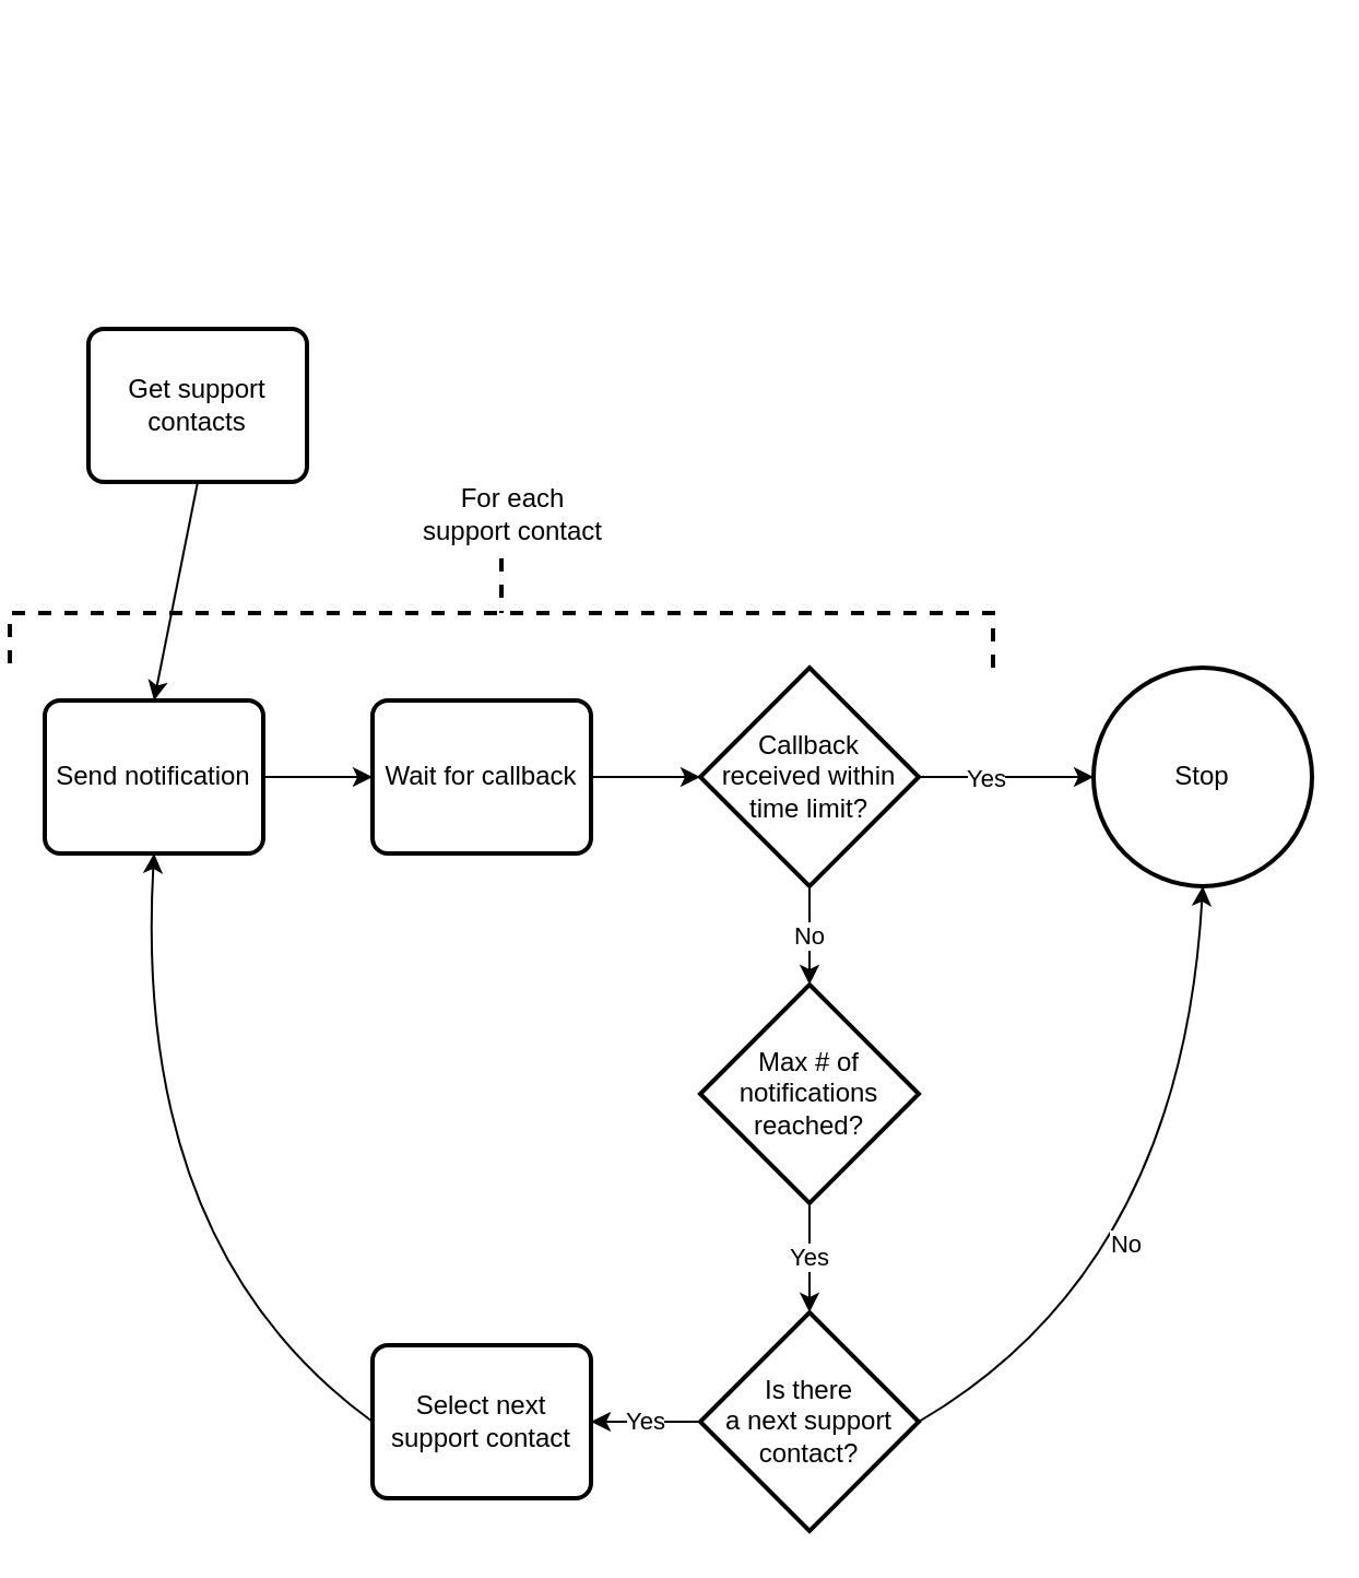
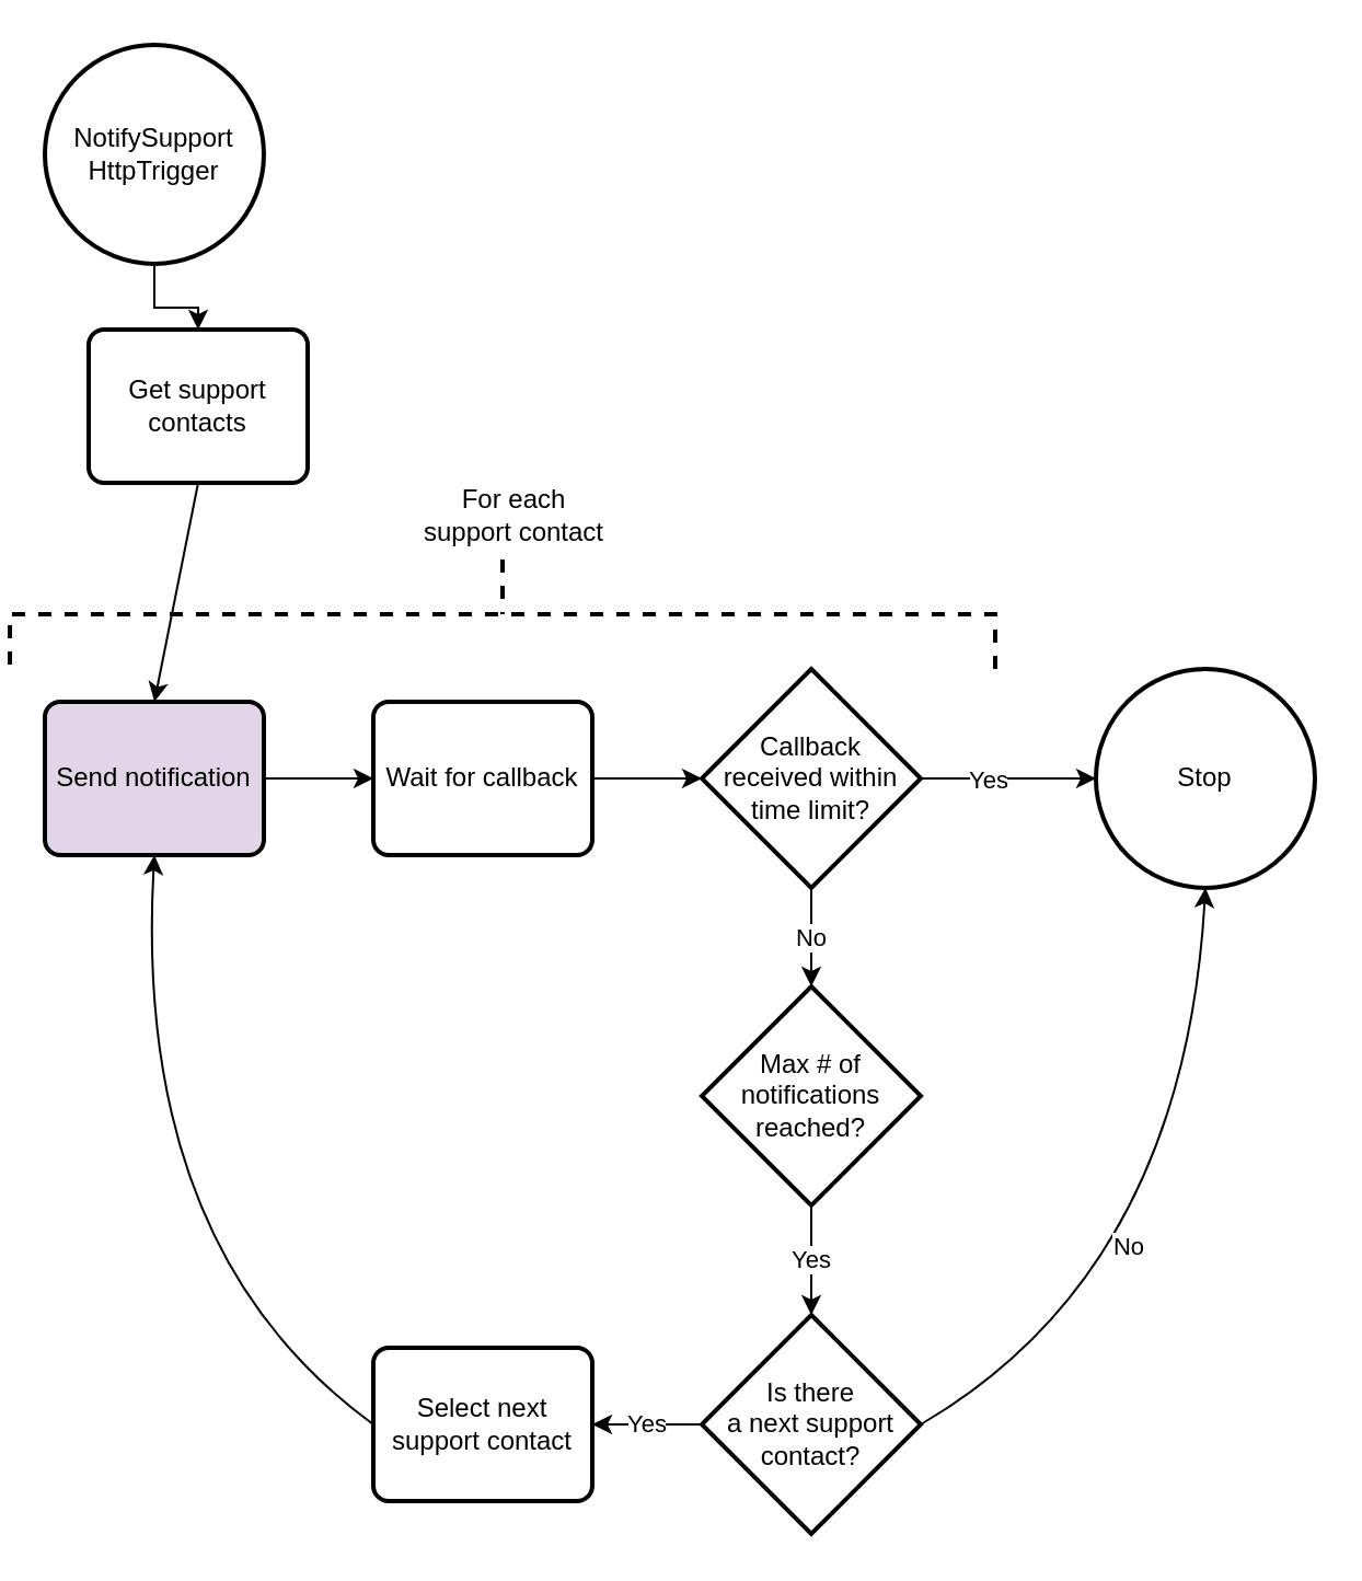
  <mxCell id="0" />
  <mxCell id="1" parent="0" />
+ <mxCell id="2" value="" style="edgeStyle=orthogonalEdgeStyle;rounded=0;orthogonalLoop=1;jettySize=auto;html=1;" edge="1" parent="1" source="3" target="8"><mxGeometry relative="1" as="geometry" /></mxCell>
+ <mxCell id="3" value="NotifySupport&lt;br&gt;HttpTrigger" style="strokeWidth=2;html=1;shape=mxgraph.flowchart.start_2;whiteSpace=wrap;" vertex="1" parent="1"><mxGeometry x="20" y="20" width="100" height="100" as="geometry" /></mxCell>
  <mxCell id="4" value="" style="edgeStyle=orthogonalEdgeStyle;rounded=0;orthogonalLoop=1;jettySize=auto;html=1;entryX=0;entryY=0.5;entryDx=0;entryDy=0;entryPerimeter=0;" edge="1" parent="1" source="7" target="16"><mxGeometry relative="1" as="geometry"><mxPoint x="510" y="355" as="targetPoint" /></mxGeometry></mxCell>
  <mxCell id="5" value="Yes" style="edgeLabel;html=1;align=center;verticalAlign=middle;resizable=0;points=[];" vertex="1" connectable="0" parent="4"><mxGeometry x="-0.24" relative="1" as="geometry"><mxPoint as="offset" /></mxGeometry></mxCell>
  <mxCell id="6" value="No" style="edgeStyle=orthogonalEdgeStyle;curved=1;jumpStyle=none;orthogonalLoop=1;jettySize=auto;html=1;" edge="1" parent="1" source="7" target="18"><mxGeometry relative="1" as="geometry" /></mxCell>
  <mxCell id="7" value="Callback &lt;br&gt;received within time limit?" style="strokeWidth=2;html=1;shape=mxgraph.flowchart.decision;whiteSpace=wrap;" vertex="1" parent="1"><mxGeometry x="320" y="305" width="100" height="100" as="geometry" /></mxCell>
  <mxCell id="8" value="Get support contacts" style="rounded=1;whiteSpace=wrap;html=1;absoluteArcSize=1;arcSize=14;strokeWidth=2;" vertex="1" parent="1"><mxGeometry x="40" y="150" width="100" height="70" as="geometry" /></mxCell>
  <mxCell id="9" value="" style="edgeStyle=orthogonalEdgeStyle;rounded=0;orthogonalLoop=1;jettySize=auto;html=1;" edge="1" parent="1" source="10" target="14"><mxGeometry relative="1" as="geometry" /></mxCell>
- <mxCell id="10" value="Send notification" style="rounded=1;whiteSpace=wrap;html=1;absoluteArcSize=1;arcSize=14;strokeWidth=2;" vertex="1" parent="1"><mxGeometry x="20" y="320" width="100" height="70" as="geometry" /></mxCell>
+ <mxCell id="10" value="Send notification" style="rounded=1;whiteSpace=wrap;html=1;absoluteArcSize=1;arcSize=14;strokeWidth=2;fillColor=#e1d5e7;" vertex="1" parent="1"><mxGeometry x="20" y="320" width="100" height="70" as="geometry" /></mxCell>
  <mxCell id="11" value="" style="strokeWidth=2;html=1;shape=mxgraph.flowchart.annotation_2;align=left;labelPosition=right;pointerEvents=1;rotation=90;dashed=1;" vertex="1" parent="1"><mxGeometry x="204" y="55" width="50" height="450" as="geometry" /></mxCell>
  <mxCell id="12" value="For each &lt;br&gt;support contact" style="text;html=1;align=center;verticalAlign=middle;resizable=0;points=[];autosize=1;" vertex="1" parent="1"><mxGeometry x="184" y="220" width="100" height="30" as="geometry" /></mxCell>
  <mxCell id="13" value="" style="edgeStyle=orthogonalEdgeStyle;rounded=0;orthogonalLoop=1;jettySize=auto;html=1;" edge="1" parent="1" source="14" target="7"><mxGeometry relative="1" as="geometry" /></mxCell>
  <mxCell id="14" value="Wait for callback" style="rounded=1;whiteSpace=wrap;html=1;absoluteArcSize=1;arcSize=14;strokeWidth=2;" vertex="1" parent="1"><mxGeometry x="170" y="320" width="100" height="70" as="geometry" /></mxCell>
  <mxCell id="15" value="" style="endArrow=classic;html=1;exitX=0.5;exitY=1;exitDx=0;exitDy=0;entryX=0.5;entryY=0;entryDx=0;entryDy=0;" edge="1" parent="1" source="8" target="10"><mxGeometry width="50" height="50" relative="1" as="geometry"><mxPoint x="40" y="410" as="sourcePoint" /><mxPoint x="90" y="360" as="targetPoint" /></mxGeometry></mxCell>
  <mxCell id="16" value="Stop" style="strokeWidth=2;html=1;shape=mxgraph.flowchart.start_2;whiteSpace=wrap;" vertex="1" parent="1"><mxGeometry x="500" y="305" width="100" height="100" as="geometry" /></mxCell>
  <mxCell id="17" value="Yes" style="edgeStyle=orthogonalEdgeStyle;curved=1;jumpStyle=none;orthogonalLoop=1;jettySize=auto;html=1;" edge="1" parent="1" source="18" target="21"><mxGeometry relative="1" as="geometry"><mxPoint x="370" y="610" as="targetPoint" /></mxGeometry></mxCell>
  <mxCell id="18" value="Max # of notifications reached?" style="strokeWidth=2;html=1;shape=mxgraph.flowchart.decision;whiteSpace=wrap;" vertex="1" parent="1"><mxGeometry x="320" y="450" width="100" height="100" as="geometry" /></mxCell>
  <mxCell id="19" value="Select next support contact" style="rounded=1;whiteSpace=wrap;html=1;absoluteArcSize=1;arcSize=14;strokeWidth=2;" vertex="1" parent="1"><mxGeometry x="170" y="615" width="100" height="70" as="geometry" /></mxCell>
  <mxCell id="20" value="Yes" style="edgeStyle=orthogonalEdgeStyle;curved=1;jumpStyle=none;orthogonalLoop=1;jettySize=auto;html=1;" edge="1" parent="1" source="21" target="19"><mxGeometry relative="1" as="geometry" /></mxCell>
  <mxCell id="21" value="Is there &lt;br&gt;a next support &lt;br&gt;contact?" style="strokeWidth=2;html=1;shape=mxgraph.flowchart.decision;whiteSpace=wrap;" vertex="1" parent="1"><mxGeometry x="320" y="600" width="100" height="100" as="geometry" /></mxCell>
  <mxCell id="22" value="" style="endArrow=classic;html=1;entryX=0.5;entryY=1;entryDx=0;entryDy=0;entryPerimeter=0;exitX=1;exitY=0.5;exitDx=0;exitDy=0;exitPerimeter=0;curved=1;" edge="1" parent="1" source="21" target="16"><mxGeometry width="50" height="50" relative="1" as="geometry"><mxPoint x="280" y="580" as="sourcePoint" /><mxPoint x="330" y="530" as="targetPoint" /><Array as="points"><mxPoint x="540" y="580" /></Array></mxGeometry></mxCell>
  <mxCell id="23" value="No" style="edgeLabel;html=1;align=center;verticalAlign=middle;resizable=0;points=[];" vertex="1" connectable="0" parent="22"><mxGeometry x="-0.049" y="26" relative="1" as="geometry"><mxPoint as="offset" /></mxGeometry></mxCell>
  <mxCell id="24" value="" style="endArrow=classic;html=1;exitX=0;exitY=0.5;exitDx=0;exitDy=0;curved=1;" edge="1" parent="1" source="19"><mxGeometry width="50" height="50" relative="1" as="geometry"><mxPoint x="280" y="480" as="sourcePoint" /><mxPoint x="70" y="390" as="targetPoint" /><Array as="points"><mxPoint x="60" y="570" /></Array></mxGeometry></mxCell>
